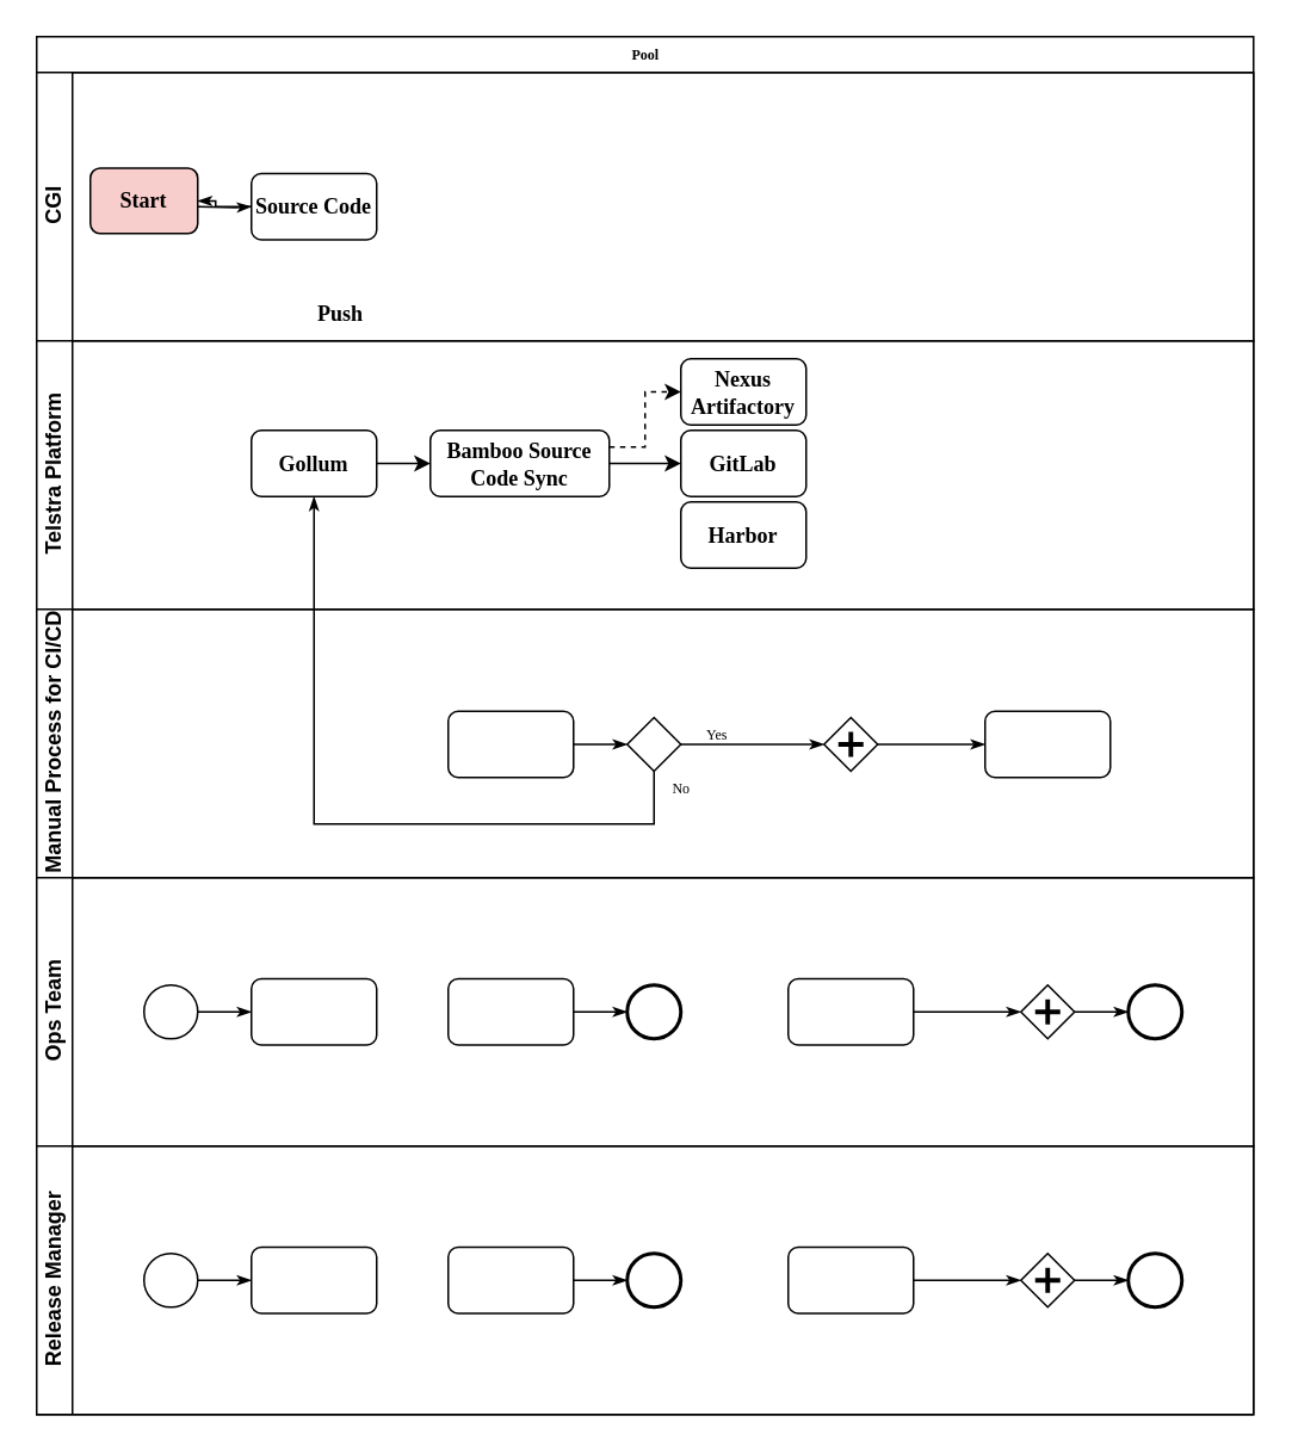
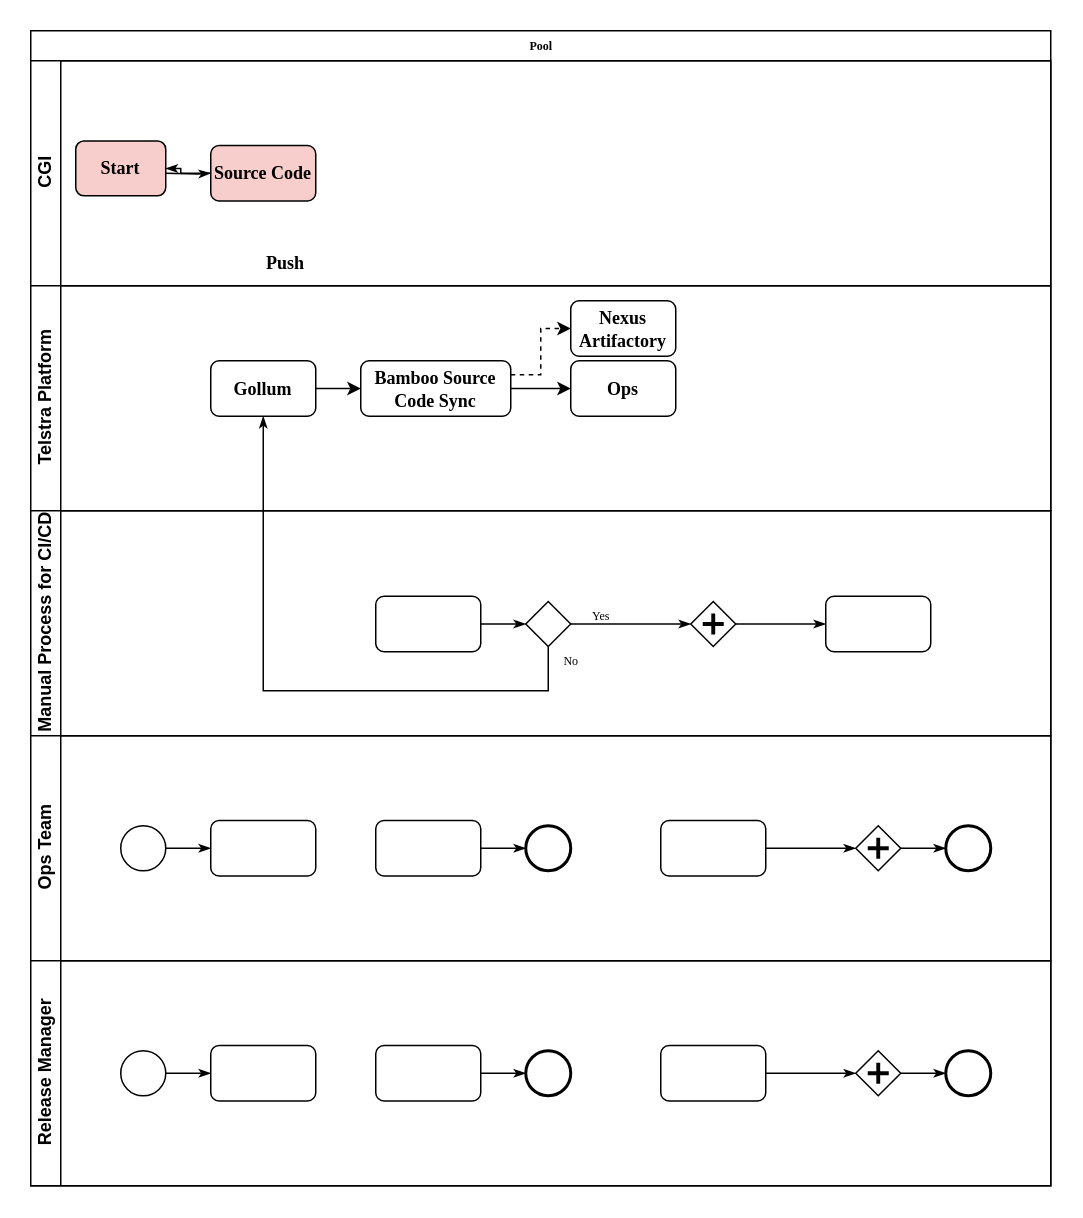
  <mxCell id="0" />
  <mxCell id="1" parent="0" />
  <mxCell id="2" value="Pool" style="swimlane;html=1;childLayout=stackLayout;horizontal=1;startSize=20;horizontalStack=0;rounded=0;shadow=0;labelBackgroundColor=none;strokeWidth=1;fontFamily=Verdana;fontSize=8;align=center;" parent="1" vertex="1"><mxGeometry x="20" y="20" width="680" height="770" as="geometry" /></mxCell>
  <mxCell id="3" value="CGI" style="swimlane;html=1;startSize=20;horizontal=0;" parent="2" vertex="1"><mxGeometry y="20" width="680" height="150" as="geometry" /></mxCell>
  <mxCell id="4" style="edgeStyle=orthogonalEdgeStyle;rounded=0;html=1;labelBackgroundColor=none;startArrow=none;startFill=0;startSize=5;endArrow=classicThin;endFill=1;endSize=5;jettySize=auto;orthogonalLoop=1;strokeWidth=1;fontFamily=Verdana;fontSize=8" parent="3" target="5" edge="1"><mxGeometry relative="1" as="geometry"><mxPoint x="90" y="75" as="sourcePoint" /></mxGeometry></mxCell>
- <mxCell id="5" value="&lt;font style=&quot;font-size: 12px;&quot;&gt;&lt;b&gt;Source Code&lt;/b&gt;&lt;/font&gt;" style="rounded=1;whiteSpace=wrap;html=1;shadow=0;labelBackgroundColor=none;strokeWidth=1;fontFamily=Verdana;fontSize=8;align=center;" parent="3" vertex="1"><mxGeometry x="120" y="56.5" width="70" height="37" as="geometry" /></mxCell>
+ <mxCell id="5" value="&lt;font style=&quot;font-size: 12px;&quot;&gt;&lt;b&gt;Source Code&lt;/b&gt;&lt;/font&gt;" style="rounded=1;whiteSpace=wrap;html=1;shadow=0;labelBackgroundColor=none;strokeWidth=1;fontFamily=Verdana;fontSize=8;align=center;fillColor=#f8cecc;" parent="3" vertex="1"><mxGeometry x="120" y="56.5" width="70" height="37" as="geometry" /></mxCell>
  <mxCell id="6" value="&lt;font face=&quot;Verdana&quot;&gt;&lt;b&gt;Start&lt;/b&gt;&lt;/font&gt;" style="rounded=1;whiteSpace=wrap;html=1;fillColor=#f8cecc;" vertex="1" parent="3"><mxGeometry x="30" y="53.5" width="60" height="36.5" as="geometry" /></mxCell>
  <mxCell id="7" value="&lt;b&gt;Push&lt;/b&gt;" style="text;html=1;strokeColor=none;fillColor=none;align=center;verticalAlign=middle;whiteSpace=wrap;rounded=0;fontFamily=Verdana;fontSize=12;" vertex="1" parent="3"><mxGeometry x="140" y="120" width="60" height="30" as="geometry" /></mxCell>
  <mxCell id="8" value="Telstra Platform" style="swimlane;html=1;startSize=20;horizontal=0;" parent="2" vertex="1"><mxGeometry y="170" width="680" height="150" as="geometry" /></mxCell>
  <mxCell id="9" style="edgeStyle=orthogonalEdgeStyle;rounded=0;orthogonalLoop=1;jettySize=auto;html=1;exitX=1;exitY=0.5;exitDx=0;exitDy=0;entryX=0;entryY=0.5;entryDx=0;entryDy=0;fontFamily=Verdana;fontSize=12;" edge="1" parent="8" source="10" target="13"><mxGeometry relative="1" as="geometry" /></mxCell>
  <mxCell id="10" value="&lt;font style=&quot;font-size: 12px;&quot;&gt;&lt;b&gt;Gollum&lt;/b&gt;&lt;/font&gt;" style="rounded=1;whiteSpace=wrap;html=1;shadow=0;labelBackgroundColor=none;strokeWidth=1;fontFamily=Verdana;fontSize=8;align=center;" parent="8" vertex="1"><mxGeometry x="120" y="50.0" width="70" height="37" as="geometry" /></mxCell>
  <mxCell id="11" style="edgeStyle=orthogonalEdgeStyle;rounded=0;orthogonalLoop=1;jettySize=auto;html=1;exitX=1;exitY=0.5;exitDx=0;exitDy=0;fontFamily=Verdana;fontSize=12;" edge="1" parent="8" source="13" target="14"><mxGeometry relative="1" as="geometry" /></mxCell>
  <mxCell id="12" style="edgeStyle=orthogonalEdgeStyle;rounded=0;orthogonalLoop=1;jettySize=auto;html=1;exitX=1;exitY=0.25;exitDx=0;exitDy=0;entryX=0;entryY=0.5;entryDx=0;entryDy=0;fontFamily=Verdana;fontSize=12;dashed=1;" edge="1" parent="8" source="13" target="15"><mxGeometry relative="1" as="geometry" /></mxCell>
  <mxCell id="13" value="&lt;font style=&quot;font-size: 12px;&quot;&gt;&lt;b&gt;Bamboo Source Code Sync&lt;/b&gt;&lt;/font&gt;" style="rounded=1;whiteSpace=wrap;html=1;shadow=0;labelBackgroundColor=none;strokeWidth=1;fontFamily=Verdana;fontSize=8;align=center;" vertex="1" parent="8"><mxGeometry x="220" y="50" width="100" height="37" as="geometry" /></mxCell>
- <mxCell id="14" value="&lt;font style=&quot;font-size: 12px;&quot;&gt;&lt;b&gt;GitLab&lt;/b&gt;&lt;/font&gt;" style="rounded=1;whiteSpace=wrap;html=1;shadow=0;labelBackgroundColor=none;strokeWidth=1;fontFamily=Verdana;fontSize=8;align=center;" vertex="1" parent="8"><mxGeometry x="360" y="50.0" width="70" height="37" as="geometry" /></mxCell>
+ <mxCell id="14" value="&lt;font style=&quot;font-size: 12px;&quot;&gt;&lt;b&gt;Ops&lt;/b&gt;&lt;/font&gt;" style="rounded=1;whiteSpace=wrap;html=1;shadow=0;labelBackgroundColor=none;strokeWidth=1;fontFamily=Verdana;fontSize=8;align=center;" vertex="1" parent="8"><mxGeometry x="360" y="50.0" width="70" height="37" as="geometry" /></mxCell>
  <mxCell id="15" value="&lt;font style=&quot;font-size: 12px;&quot;&gt;&lt;b&gt;Nexus Artifactory&lt;/b&gt;&lt;/font&gt;" style="rounded=1;whiteSpace=wrap;html=1;shadow=0;labelBackgroundColor=none;strokeWidth=1;fontFamily=Verdana;fontSize=8;align=center;" vertex="1" parent="8"><mxGeometry x="360" y="10.0" width="70" height="37" as="geometry" /></mxCell>
- <mxCell id="16" value="&lt;font style=&quot;font-size: 12px;&quot;&gt;&lt;b&gt;Harbor&lt;/b&gt;&lt;/font&gt;" style="rounded=1;whiteSpace=wrap;html=1;shadow=0;labelBackgroundColor=none;strokeWidth=1;fontFamily=Verdana;fontSize=8;align=center;" vertex="1" parent="8"><mxGeometry x="360" y="90.0" width="70" height="37" as="geometry" /></mxCell>
  <mxCell id="17" value="Manual Process for CI/CD" style="swimlane;html=1;startSize=20;horizontal=0;" parent="2" vertex="1"><mxGeometry y="320" width="680" height="150" as="geometry" /></mxCell>
  <mxCell id="18" style="edgeStyle=orthogonalEdgeStyle;rounded=0;html=1;labelBackgroundColor=none;startArrow=none;startFill=0;startSize=5;endArrow=classicThin;endFill=1;endSize=5;jettySize=auto;orthogonalLoop=1;strokeWidth=1;fontFamily=Verdana;fontSize=8;" parent="17" source="19" target="21" edge="1"><mxGeometry relative="1" as="geometry" /></mxCell>
  <mxCell id="19" value="" style="rounded=1;whiteSpace=wrap;html=1;shadow=0;labelBackgroundColor=none;strokeWidth=1;fontFamily=Verdana;fontSize=8;align=center;" parent="17" vertex="1"><mxGeometry x="230" y="57.0" width="70" height="37" as="geometry" /></mxCell>
  <mxCell id="20" value="Yes" style="edgeStyle=orthogonalEdgeStyle;rounded=0;html=1;entryX=0;entryY=0.5;labelBackgroundColor=none;startArrow=none;startFill=0;startSize=5;endArrow=classicThin;endFill=1;endSize=5;jettySize=auto;orthogonalLoop=1;strokeWidth=1;fontFamily=Verdana;fontSize=8" parent="17" source="21" target="23" edge="1"><mxGeometry x="-0.501" y="6" relative="1" as="geometry"><mxPoint as="offset" /></mxGeometry></mxCell>
  <mxCell id="21" value="" style="strokeWidth=1;html=1;shape=mxgraph.flowchart.decision;whiteSpace=wrap;rounded=1;shadow=0;labelBackgroundColor=none;fontFamily=Verdana;fontSize=8;align=center;" parent="17" vertex="1"><mxGeometry x="330" y="60.5" width="30" height="30" as="geometry" /></mxCell>
  <mxCell id="22" style="edgeStyle=orthogonalEdgeStyle;rounded=0;html=1;labelBackgroundColor=none;startArrow=none;startFill=0;startSize=5;endArrow=classicThin;endFill=1;endSize=5;jettySize=auto;orthogonalLoop=1;strokeColor=#000000;strokeWidth=1;fontFamily=Verdana;fontSize=8;fontColor=#000000;" parent="17" source="23" target="24" edge="1"><mxGeometry relative="1" as="geometry" /></mxCell>
  <mxCell id="23" value="" style="shape=mxgraph.bpmn.shape;html=1;verticalLabelPosition=bottom;labelBackgroundColor=#ffffff;verticalAlign=top;perimeter=rhombusPerimeter;background=gateway;outline=none;symbol=parallelGw;rounded=1;shadow=0;strokeWidth=1;fontFamily=Verdana;fontSize=8;align=center;" parent="17" vertex="1"><mxGeometry x="440" y="60.5" width="30" height="30" as="geometry" /></mxCell>
  <mxCell id="24" value="" style="rounded=1;whiteSpace=wrap;html=1;shadow=0;labelBackgroundColor=none;strokeWidth=1;fontFamily=Verdana;fontSize=8;align=center;" parent="17" vertex="1"><mxGeometry x="530" y="57" width="70" height="37" as="geometry" /></mxCell>
  <mxCell id="25" style="edgeStyle=orthogonalEdgeStyle;rounded=0;html=1;labelBackgroundColor=none;startArrow=none;startFill=0;startSize=5;endArrow=classicThin;endFill=1;endSize=5;jettySize=auto;orthogonalLoop=1;strokeWidth=1;fontFamily=Verdana;fontSize=8;" parent="2" source="5" target="6" edge="1"><mxGeometry relative="1" as="geometry" /></mxCell>
  <mxCell id="26" value="No" style="edgeStyle=orthogonalEdgeStyle;rounded=0;html=1;labelBackgroundColor=none;startArrow=none;startFill=0;startSize=5;endArrow=classicThin;endFill=1;endSize=5;jettySize=auto;orthogonalLoop=1;strokeWidth=1;fontFamily=Verdana;fontSize=8" parent="2" source="21" target="10" edge="1"><mxGeometry x="-0.953" y="15" relative="1" as="geometry"><Array as="points"><mxPoint x="345" y="440" /><mxPoint x="155" y="440" /></Array><mxPoint as="offset" /></mxGeometry></mxCell>
  <mxCell id="27" value="Ops Team" style="swimlane;html=1;startSize=20;horizontal=0;" parent="2" vertex="1"><mxGeometry y="470" width="680" height="150" as="geometry" /></mxCell>
  <mxCell id="28" style="edgeStyle=orthogonalEdgeStyle;rounded=0;html=1;labelBackgroundColor=none;startArrow=none;startFill=0;startSize=5;endArrow=classicThin;endFill=1;endSize=5;jettySize=auto;orthogonalLoop=1;strokeWidth=1;fontFamily=Verdana;fontSize=8" parent="27" source="29" target="30" edge="1"><mxGeometry relative="1" as="geometry" /></mxCell>
  <mxCell id="29" value="" style="ellipse;whiteSpace=wrap;html=1;rounded=0;shadow=0;labelBackgroundColor=none;strokeWidth=1;fontFamily=Verdana;fontSize=8;align=center;" parent="27" vertex="1"><mxGeometry x="60" y="60" width="30" height="30" as="geometry" /></mxCell>
  <mxCell id="30" value="" style="rounded=1;whiteSpace=wrap;html=1;shadow=0;labelBackgroundColor=none;strokeWidth=1;fontFamily=Verdana;fontSize=8;align=center;" parent="27" vertex="1"><mxGeometry x="120" y="56.5" width="70" height="37" as="geometry" /></mxCell>
  <mxCell id="31" style="edgeStyle=orthogonalEdgeStyle;rounded=0;html=1;labelBackgroundColor=none;startArrow=none;startFill=0;startSize=5;endArrow=classicThin;endFill=1;endSize=5;jettySize=auto;orthogonalLoop=1;strokeWidth=1;fontFamily=Verdana;fontSize=8" parent="27" source="32" target="33" edge="1"><mxGeometry relative="1" as="geometry" /></mxCell>
  <mxCell id="32" value="" style="rounded=1;whiteSpace=wrap;html=1;shadow=0;labelBackgroundColor=none;strokeWidth=1;fontFamily=Verdana;fontSize=8;align=center;" parent="27" vertex="1"><mxGeometry x="230" y="56.5" width="70" height="37" as="geometry" /></mxCell>
  <mxCell id="33" value="" style="ellipse;whiteSpace=wrap;html=1;rounded=0;shadow=0;labelBackgroundColor=none;strokeWidth=2;fontFamily=Verdana;fontSize=8;align=center;" parent="27" vertex="1"><mxGeometry x="330" y="60" width="30" height="30" as="geometry" /></mxCell>
  <mxCell id="34" style="edgeStyle=orthogonalEdgeStyle;rounded=0;html=1;entryX=0;entryY=0.5;labelBackgroundColor=none;startArrow=none;startFill=0;startSize=5;endArrow=classicThin;endFill=1;endSize=5;jettySize=auto;orthogonalLoop=1;strokeWidth=1;fontFamily=Verdana;fontSize=8" parent="27" source="35" target="37" edge="1"><mxGeometry relative="1" as="geometry" /></mxCell>
  <mxCell id="35" value="" style="rounded=1;whiteSpace=wrap;html=1;shadow=0;labelBackgroundColor=none;strokeWidth=1;fontFamily=Verdana;fontSize=8;align=center;" parent="27" vertex="1"><mxGeometry x="420" y="56.5" width="70" height="37" as="geometry" /></mxCell>
  <mxCell id="36" style="edgeStyle=orthogonalEdgeStyle;rounded=0;html=1;labelBackgroundColor=none;startArrow=none;startFill=0;startSize=5;endArrow=classicThin;endFill=1;endSize=5;jettySize=auto;orthogonalLoop=1;strokeWidth=1;fontFamily=Verdana;fontSize=8" parent="27" source="37" target="38" edge="1"><mxGeometry relative="1" as="geometry" /></mxCell>
  <mxCell id="37" value="" style="shape=mxgraph.bpmn.shape;html=1;verticalLabelPosition=bottom;labelBackgroundColor=#ffffff;verticalAlign=top;perimeter=rhombusPerimeter;background=gateway;outline=none;symbol=parallelGw;rounded=1;shadow=0;strokeWidth=1;fontFamily=Verdana;fontSize=8;align=center;" parent="27" vertex="1"><mxGeometry x="550" y="60" width="30" height="30" as="geometry" /></mxCell>
  <mxCell id="38" value="" style="ellipse;whiteSpace=wrap;html=1;rounded=0;shadow=0;labelBackgroundColor=none;strokeWidth=2;fontFamily=Verdana;fontSize=8;align=center;" parent="27" vertex="1"><mxGeometry x="610" y="60" width="30" height="30" as="geometry" /></mxCell>
  <mxCell id="39" value="Release Manager" style="swimlane;html=1;startSize=20;horizontal=0;" parent="2" vertex="1"><mxGeometry y="620" width="680" height="150" as="geometry" /></mxCell>
  <mxCell id="40" style="edgeStyle=orthogonalEdgeStyle;rounded=0;html=1;labelBackgroundColor=none;startArrow=none;startFill=0;startSize=5;endArrow=classicThin;endFill=1;endSize=5;jettySize=auto;orthogonalLoop=1;strokeWidth=1;fontFamily=Verdana;fontSize=8" parent="39" source="41" target="42" edge="1"><mxGeometry relative="1" as="geometry" /></mxCell>
  <mxCell id="41" value="" style="ellipse;whiteSpace=wrap;html=1;rounded=0;shadow=0;labelBackgroundColor=none;strokeWidth=1;fontFamily=Verdana;fontSize=8;align=center;" parent="39" vertex="1"><mxGeometry x="60" y="60" width="30" height="30" as="geometry" /></mxCell>
  <mxCell id="42" value="" style="rounded=1;whiteSpace=wrap;html=1;shadow=0;labelBackgroundColor=none;strokeWidth=1;fontFamily=Verdana;fontSize=8;align=center;" parent="39" vertex="1"><mxGeometry x="120" y="56.5" width="70" height="37" as="geometry" /></mxCell>
  <mxCell id="43" style="edgeStyle=orthogonalEdgeStyle;rounded=0;html=1;labelBackgroundColor=none;startArrow=none;startFill=0;startSize=5;endArrow=classicThin;endFill=1;endSize=5;jettySize=auto;orthogonalLoop=1;strokeWidth=1;fontFamily=Verdana;fontSize=8" parent="39" source="44" target="45" edge="1"><mxGeometry relative="1" as="geometry" /></mxCell>
  <mxCell id="44" value="" style="rounded=1;whiteSpace=wrap;html=1;shadow=0;labelBackgroundColor=none;strokeWidth=1;fontFamily=Verdana;fontSize=8;align=center;" parent="39" vertex="1"><mxGeometry x="230" y="56.5" width="70" height="37" as="geometry" /></mxCell>
  <mxCell id="45" value="" style="ellipse;whiteSpace=wrap;html=1;rounded=0;shadow=0;labelBackgroundColor=none;strokeWidth=2;fontFamily=Verdana;fontSize=8;align=center;" parent="39" vertex="1"><mxGeometry x="330" y="60" width="30" height="30" as="geometry" /></mxCell>
  <mxCell id="46" style="edgeStyle=orthogonalEdgeStyle;rounded=0;html=1;entryX=0;entryY=0.5;labelBackgroundColor=none;startArrow=none;startFill=0;startSize=5;endArrow=classicThin;endFill=1;endSize=5;jettySize=auto;orthogonalLoop=1;strokeWidth=1;fontFamily=Verdana;fontSize=8" parent="39" source="47" target="49" edge="1"><mxGeometry relative="1" as="geometry" /></mxCell>
  <mxCell id="47" value="" style="rounded=1;whiteSpace=wrap;html=1;shadow=0;labelBackgroundColor=none;strokeWidth=1;fontFamily=Verdana;fontSize=8;align=center;" parent="39" vertex="1"><mxGeometry x="420" y="56.5" width="70" height="37" as="geometry" /></mxCell>
  <mxCell id="48" style="edgeStyle=orthogonalEdgeStyle;rounded=0;html=1;labelBackgroundColor=none;startArrow=none;startFill=0;startSize=5;endArrow=classicThin;endFill=1;endSize=5;jettySize=auto;orthogonalLoop=1;strokeWidth=1;fontFamily=Verdana;fontSize=8" parent="39" source="49" target="50" edge="1"><mxGeometry relative="1" as="geometry" /></mxCell>
  <mxCell id="49" value="" style="shape=mxgraph.bpmn.shape;html=1;verticalLabelPosition=bottom;labelBackgroundColor=#ffffff;verticalAlign=top;perimeter=rhombusPerimeter;background=gateway;outline=none;symbol=parallelGw;rounded=1;shadow=0;strokeWidth=1;fontFamily=Verdana;fontSize=8;align=center;" parent="39" vertex="1"><mxGeometry x="550" y="60" width="30" height="30" as="geometry" /></mxCell>
  <mxCell id="50" value="" style="ellipse;whiteSpace=wrap;html=1;rounded=0;shadow=0;labelBackgroundColor=none;strokeWidth=2;fontFamily=Verdana;fontSize=8;align=center;" parent="39" vertex="1"><mxGeometry x="610" y="60" width="30" height="30" as="geometry" /></mxCell>
